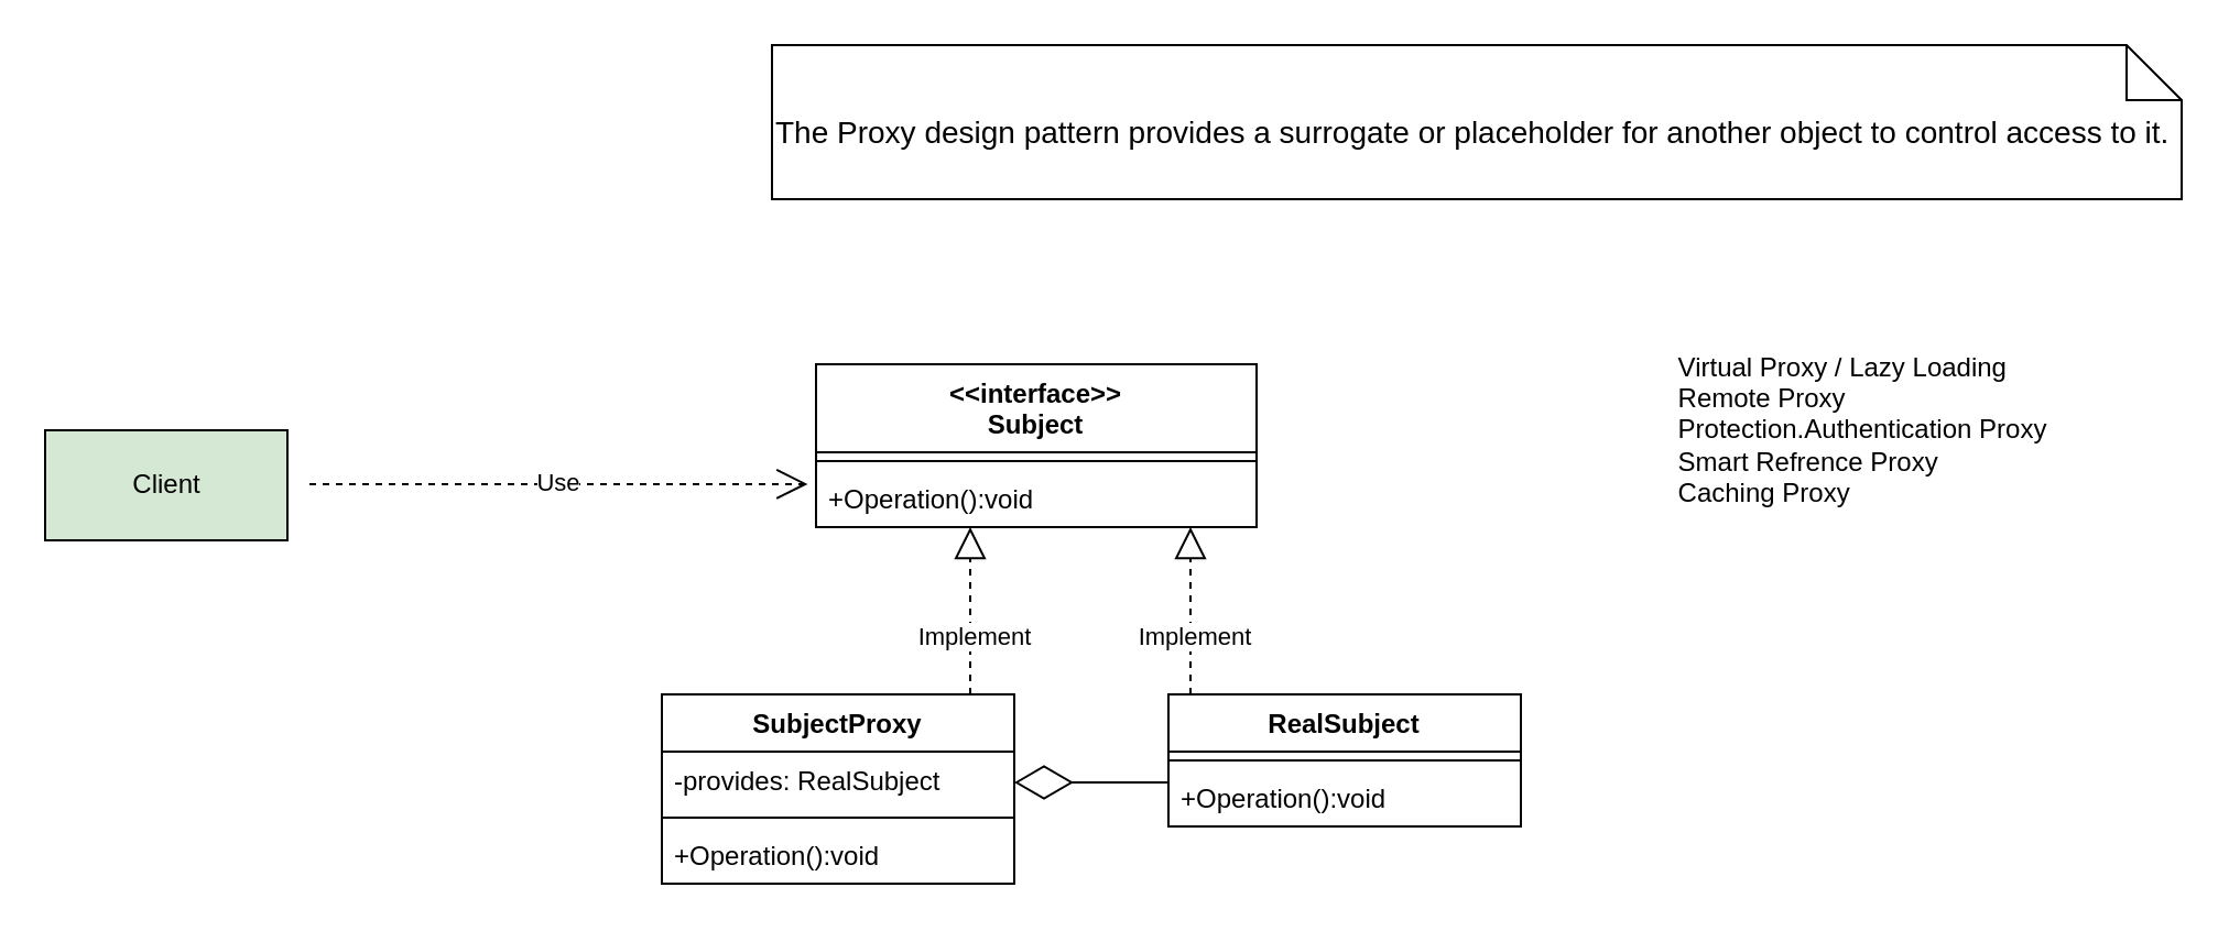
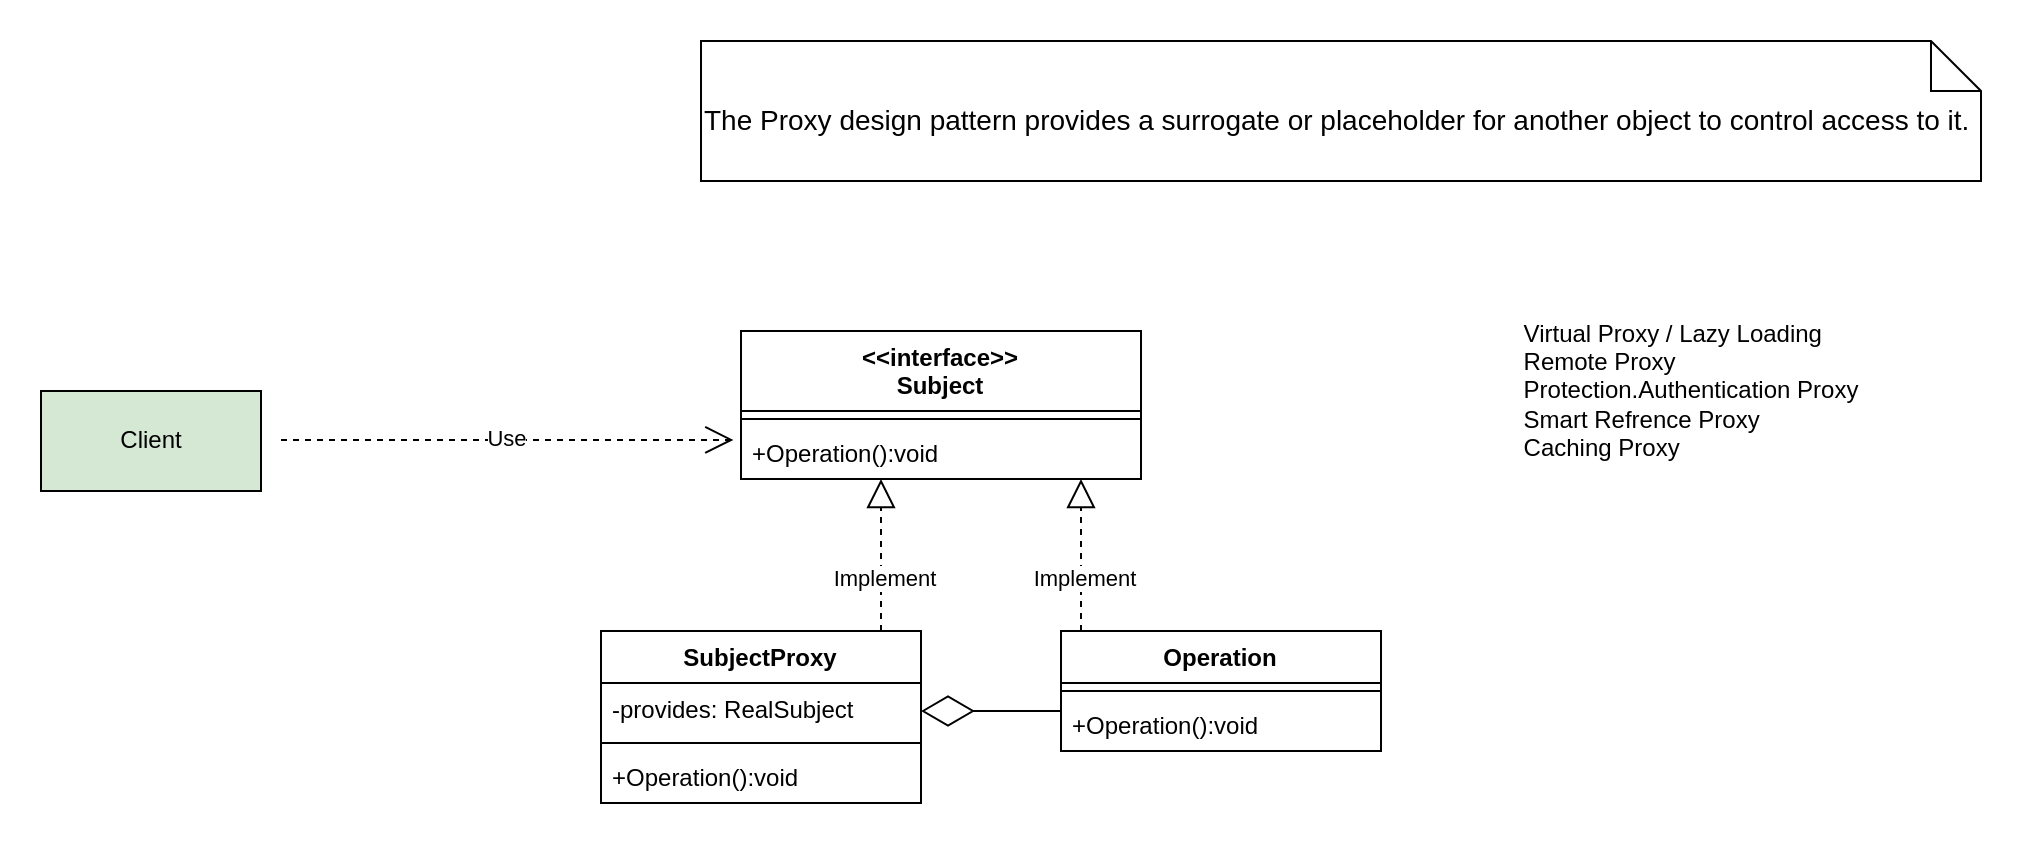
  <mxCell id="0" />
  <mxCell id="1" parent="0" />
  <mxCell id="2" value="&lt;span style=&quot;font-size: 14px;&quot;&gt;The Proxy design pattern provides a surrogate or placeholder for another object to control access to it.&lt;/span&gt;" style="shape=note2;boundedLbl=1;whiteSpace=wrap;html=1;size=25;verticalAlign=top;align=left;movable=0;resizable=0;rotatable=0;deletable=0;editable=0;connectable=0;" parent="1" vertex="1"><mxGeometry x="350" y="20" width="640" height="70" as="geometry" /></mxCell>
  <mxCell id="3" value="&lt;div style=&quot;text-align: left;&quot;&gt;&lt;span style=&quot;background-color: initial;&quot;&gt;Virtual Proxy / Lazy Loading&lt;/span&gt;&lt;/div&gt;&lt;div style=&quot;text-align: left;&quot;&gt;&lt;span style=&quot;background-color: initial;&quot;&gt;Remote Proxy&lt;/span&gt;&lt;/div&gt;&lt;div style=&quot;text-align: left;&quot;&gt;&lt;span style=&quot;background-color: initial;&quot;&gt;Protection.Authentication Proxy&lt;/span&gt;&lt;/div&gt;&lt;div style=&quot;text-align: left;&quot;&gt;&lt;span style=&quot;background-color: initial;&quot;&gt;Smart Refrence Proxy&lt;/span&gt;&lt;/div&gt;&lt;div style=&quot;text-align: left;&quot;&gt;&lt;span style=&quot;background-color: initial;&quot;&gt;Caching Proxy&lt;/span&gt;&lt;/div&gt;" style="text;html=1;align=center;verticalAlign=middle;resizable=0;points=[];autosize=1;strokeColor=none;fillColor=none;" vertex="1" parent="1"><mxGeometry x="750" y="150" width="190" height="90" as="geometry" /></mxCell>
  <mxCell id="4" value="&lt;&lt;interface&gt;&gt;&#10;Subject" style="swimlane;fontStyle=1;align=center;verticalAlign=top;childLayout=stackLayout;horizontal=1;startSize=40;horizontalStack=0;resizeParent=1;resizeParentMax=0;resizeLast=0;collapsible=1;marginBottom=0;movable=0;resizable=0;rotatable=0;deletable=0;editable=0;connectable=0;" parent="1" vertex="1"><mxGeometry x="370" y="165" width="200" height="74" as="geometry" /></mxCell>
  <mxCell id="5" value="" style="line;strokeWidth=1;fillColor=none;align=left;verticalAlign=middle;spacingTop=-1;spacingLeft=3;spacingRight=3;rotatable=0;labelPosition=right;points=[];portConstraint=eastwest;strokeColor=inherit;movable=0;resizable=0;deletable=0;editable=0;connectable=0;" parent="4" vertex="1"><mxGeometry y="40" width="200" height="8" as="geometry" /></mxCell>
  <mxCell id="6" value="+Operation():void" style="text;strokeColor=none;fillColor=none;align=left;verticalAlign=top;spacingLeft=4;spacingRight=4;overflow=hidden;rotatable=0;points=[[0,0.5],[1,0.5]];portConstraint=eastwest;movable=0;resizable=0;deletable=0;editable=0;connectable=0;" parent="4" vertex="1"><mxGeometry y="48" width="200" height="26" as="geometry" /></mxCell>
  <mxCell id="7" value="SubjectProxy" style="swimlane;fontStyle=1;align=center;verticalAlign=top;childLayout=stackLayout;horizontal=1;startSize=26;horizontalStack=0;resizeParent=1;resizeParentMax=0;resizeLast=0;collapsible=1;marginBottom=0;movable=0;resizable=0;rotatable=0;deletable=0;editable=0;connectable=0;" parent="1" vertex="1"><mxGeometry x="300" y="315" width="160" height="86" as="geometry" /></mxCell>
  <mxCell id="8" value="-provides: RealSubject" style="text;strokeColor=none;fillColor=none;align=left;verticalAlign=top;spacingLeft=4;spacingRight=4;overflow=hidden;rotatable=0;points=[[0,0.5],[1,0.5]];portConstraint=eastwest;movable=0;resizable=0;deletable=0;editable=0;connectable=0;" parent="7" vertex="1"><mxGeometry y="26" width="160" height="26" as="geometry" /></mxCell>
  <mxCell id="9" value="" style="line;strokeWidth=1;fillColor=none;align=left;verticalAlign=middle;spacingTop=-1;spacingLeft=3;spacingRight=3;rotatable=0;labelPosition=right;points=[];portConstraint=eastwest;strokeColor=inherit;movable=0;resizable=0;deletable=0;editable=0;connectable=0;" parent="7" vertex="1"><mxGeometry y="52" width="160" height="8" as="geometry" /></mxCell>
  <mxCell id="10" value="+Operation():void" style="text;strokeColor=none;fillColor=none;align=left;verticalAlign=top;spacingLeft=4;spacingRight=4;overflow=hidden;rotatable=0;points=[[0,0.5],[1,0.5]];portConstraint=eastwest;movable=0;resizable=0;deletable=0;editable=0;connectable=0;" parent="7" vertex="1"><mxGeometry y="60" width="160" height="26" as="geometry" /></mxCell>
- <mxCell id="11" value="RealSubject" style="swimlane;fontStyle=1;align=center;verticalAlign=top;childLayout=stackLayout;horizontal=1;startSize=26;horizontalStack=0;resizeParent=1;resizeParentMax=0;resizeLast=0;collapsible=1;marginBottom=0;movable=1;resizable=1;rotatable=1;deletable=1;editable=1;connectable=1;" parent="1" vertex="1"><mxGeometry x="530" y="315" width="160" height="60" as="geometry" /></mxCell>
+ <mxCell id="11" value="Operation" style="swimlane;fontStyle=1;align=center;verticalAlign=top;childLayout=stackLayout;horizontal=1;startSize=26;horizontalStack=0;resizeParent=1;resizeParentMax=0;resizeLast=0;collapsible=1;marginBottom=0;movable=1;resizable=1;rotatable=1;deletable=1;editable=1;connectable=1;" parent="1" vertex="1"><mxGeometry x="530" y="315" width="160" height="60" as="geometry" /></mxCell>
  <mxCell id="12" value="" style="line;strokeWidth=1;fillColor=none;align=left;verticalAlign=middle;spacingTop=-1;spacingLeft=3;spacingRight=3;rotatable=0;labelPosition=right;points=[];portConstraint=eastwest;strokeColor=inherit;movable=0;resizable=0;deletable=0;editable=0;connectable=0;" parent="11" vertex="1"><mxGeometry y="26" width="160" height="8" as="geometry" /></mxCell>
  <mxCell id="13" value="+Operation():void" style="text;strokeColor=none;fillColor=none;align=left;verticalAlign=top;spacingLeft=4;spacingRight=4;overflow=hidden;rotatable=0;points=[[0,0.5],[1,0.5]];portConstraint=eastwest;movable=0;resizable=0;deletable=0;editable=0;connectable=0;" parent="11" vertex="1"><mxGeometry y="34" width="160" height="26" as="geometry" /></mxCell>
  <mxCell id="14" value="" style="endArrow=block;dashed=1;endFill=0;endSize=12;html=1;movable=0;resizable=0;rotatable=0;deletable=0;editable=0;connectable=0;" parent="1" edge="1"><mxGeometry width="160" relative="1" as="geometry"><mxPoint x="440" y="315" as="sourcePoint" /><mxPoint x="440" y="239" as="targetPoint" /></mxGeometry></mxCell>
  <mxCell id="15" value="Implement" style="edgeLabel;html=1;align=center;verticalAlign=middle;resizable=0;points=[];movable=0;rotatable=0;deletable=0;editable=0;connectable=0;" parent="14" vertex="1" connectable="0"><mxGeometry x="-0.277" y="-1" relative="1" as="geometry"><mxPoint as="offset" /></mxGeometry></mxCell>
  <mxCell id="16" value="" style="endArrow=block;dashed=1;endFill=0;endSize=12;html=1;movable=0;resizable=0;rotatable=0;deletable=0;editable=0;connectable=0;" parent="1" edge="1"><mxGeometry width="160" relative="1" as="geometry"><mxPoint x="540" y="315" as="sourcePoint" /><mxPoint x="540" y="239" as="targetPoint" /></mxGeometry></mxCell>
  <mxCell id="17" value="Implement" style="edgeLabel;html=1;align=center;verticalAlign=middle;resizable=0;points=[];movable=0;rotatable=0;deletable=0;editable=0;connectable=0;" parent="16" vertex="1" connectable="0"><mxGeometry x="-0.277" y="-1" relative="1" as="geometry"><mxPoint as="offset" /></mxGeometry></mxCell>
  <mxCell id="18" value="Client" style="html=1;movable=0;resizable=0;rotatable=0;deletable=0;editable=0;connectable=0;fillColor=#d5e8d4;" parent="1" vertex="1"><mxGeometry x="20" y="195" width="110" height="50" as="geometry" /></mxCell>
  <mxCell id="19" value="Use" style="endArrow=open;endSize=12;dashed=1;html=1;entryX=-0.019;entryY=0.249;entryDx=0;entryDy=0;entryPerimeter=0;movable=0;resizable=0;rotatable=0;deletable=0;editable=0;connectable=0;" parent="1" target="6" edge="1"><mxGeometry width="160" relative="1" as="geometry"><mxPoint x="140" y="219.5" as="sourcePoint" /><mxPoint x="300" y="219.5" as="targetPoint" /></mxGeometry></mxCell>
  <mxCell id="20" value="" style="endArrow=diamondThin;endFill=0;endSize=24;html=1;movable=0;resizable=0;rotatable=0;deletable=0;editable=0;connectable=0;" parent="1" edge="1"><mxGeometry width="160" relative="1" as="geometry"><mxPoint x="530" y="355" as="sourcePoint" /><mxPoint x="460" y="355" as="targetPoint" /></mxGeometry></mxCell>
